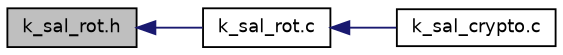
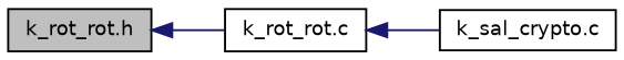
  digraph {
    rankdir=LR
    node [color=black fillcolor=white fontname=Helvetica fontsize=10 shape=record style=filled]
    edge [color=midnightblue dir=back fontname=Helvetica fontsize=10 labelfontname=Helvetica labelfontsize=10 style=solid]
-   n1 [fillcolor=grey75 fontcolor=black height=0.2 label="k_sal_rot.h" width=0.4]
-   n2 [height=0.2 label="k_sal_rot.c" width=0.4]
+   n1 [fillcolor=grey75 fontcolor=black height=0.2 label="k_rot_rot.h" width=0.4]
+   n2 [height=0.2 label="k_rot_rot.c" width=0.4]
    n3 [height=0.2 label="k_sal_crypto.c" width=0.4]
    n1 -> n2
    n2 -> n3
  }
